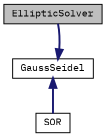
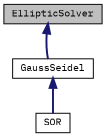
  digraph {
    fontname="IBM Plex Mono"
    node [color=black fillcolor=white fontname="IBM Plex Mono" fontsize=10 shape=record style=filled]
    edge [color=midnightblue dir=back fontname="IBM Plex Mono" fontsize=10 labelfontname=Helvetica labelfontsize=10 style=bold]
    n1 [fillcolor=grey75 fontcolor=black height=0.2 label=EllipticSolver width=0.4]
    n2 [height=0.2 label=GaussSeidel width=0.4]
    n3 [height=0.2 label=SOR width=0.4]
-   n2 -> n1
+   n1 -> n2
    n2 -> n3
  }
